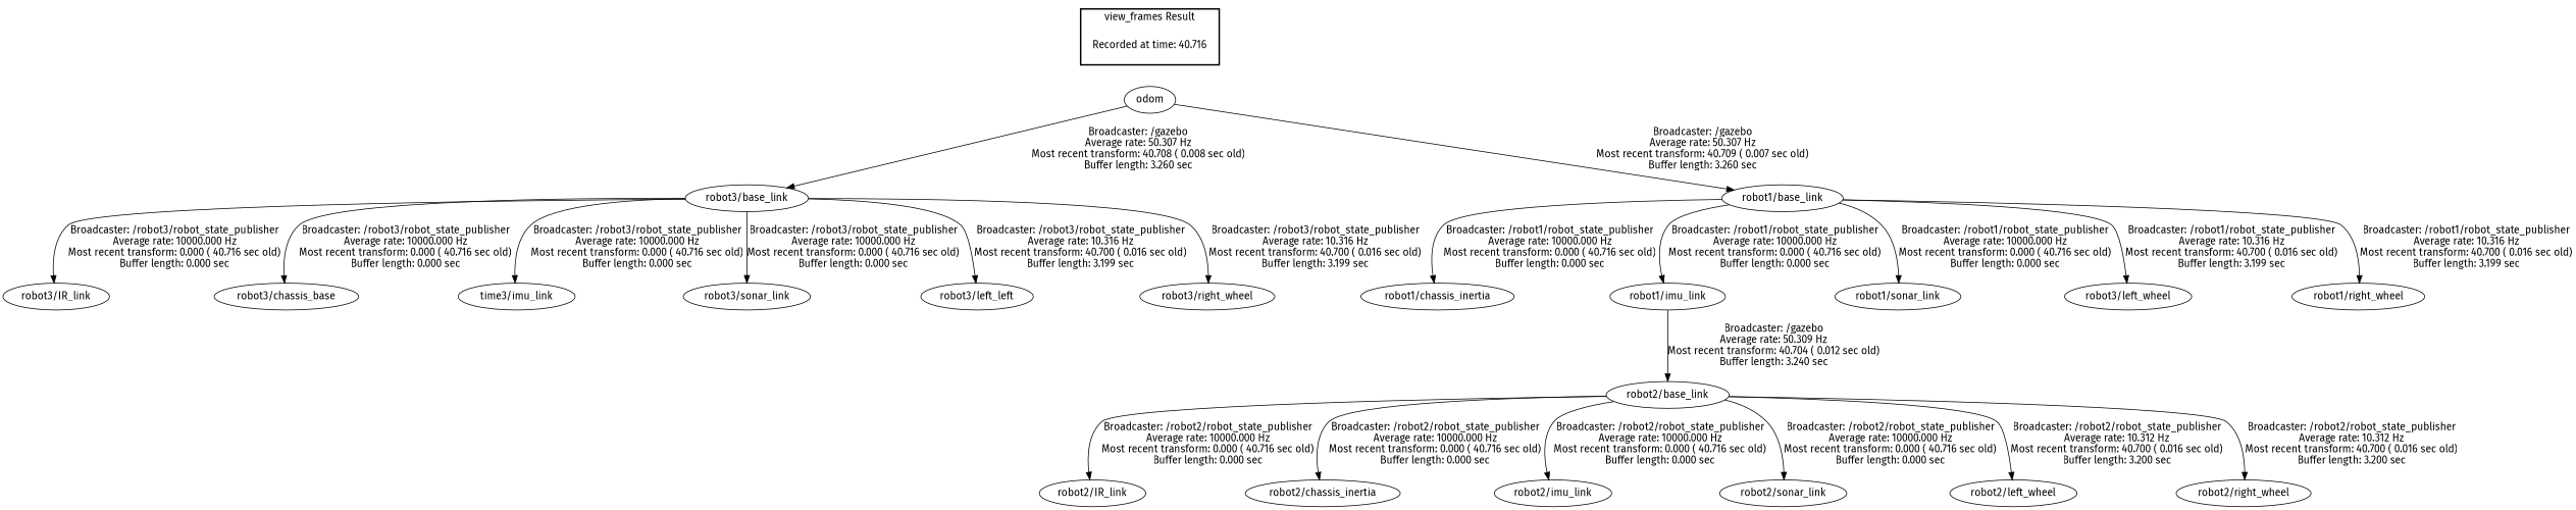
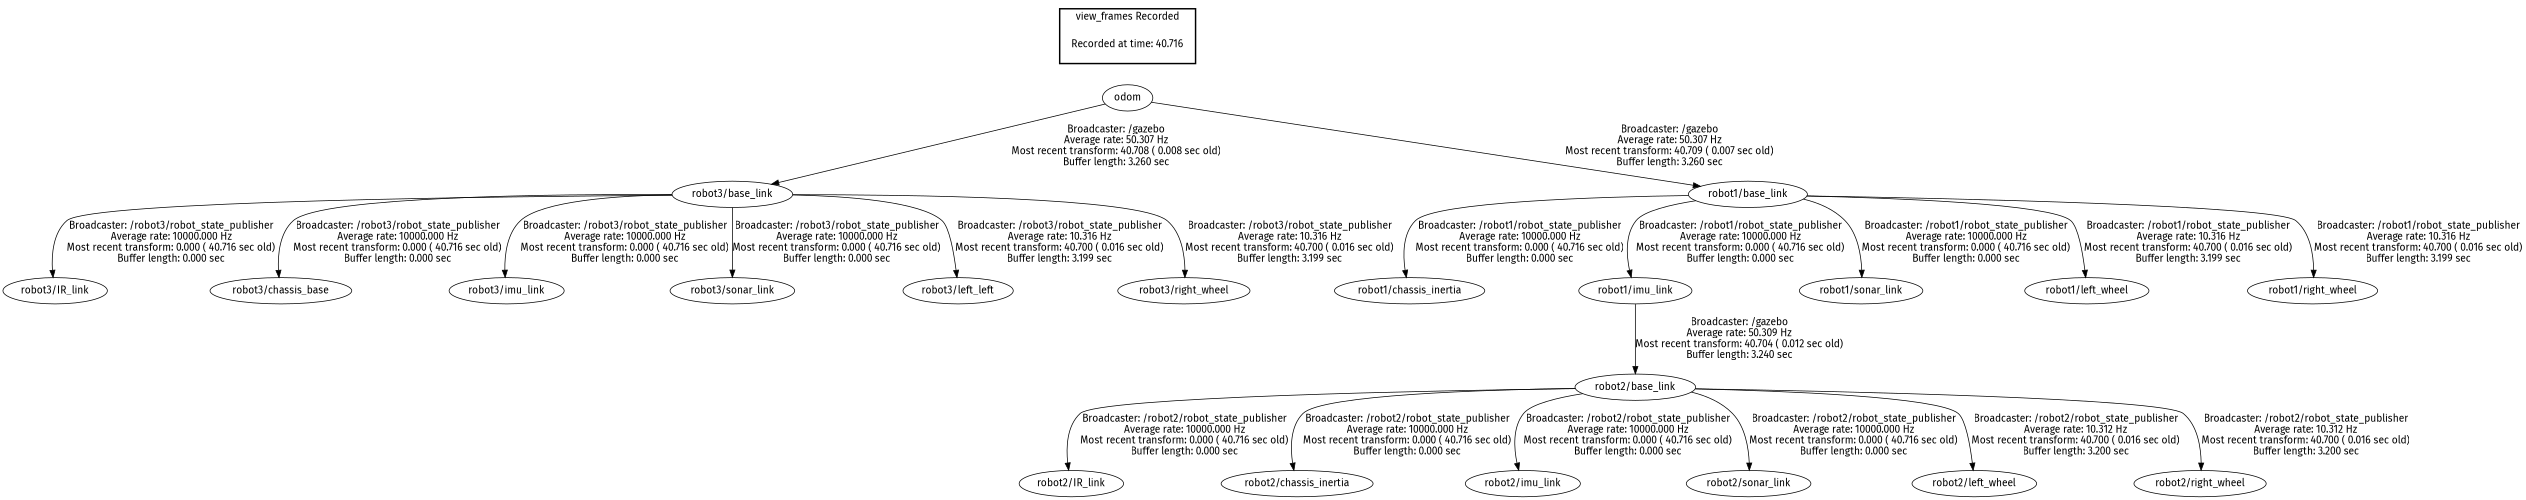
  digraph {
    fontname="Fira Sans"
    node [fontname="Fira Sans"]
    edge [fontname="Fira Sans"]
    "Recorded at time: 40.716" [shape=plaintext]
    odom
    "robot3/base_link"
    "robot1/base_link"
    "robot3/IR_link"
    n6 [label="robot3/chassis_base"]
-   "robot3/imu_link" [label="time3/imu_link"]
+   "robot3/imu_link"
    "robot3/sonar_link"
    n9 [label="robot3/left_left"]
    "robot3/right_wheel"
    "robot1/chassis_inertia"
    "robot1/imu_link"
    "robot1/sonar_link"
-   "robot1/left_wheel" [label="robot3/left_wheel"]
+   "robot1/left_wheel"
    "robot1/right_wheel"
    "robot2/base_link"
    "robot2/IR_link"
    "robot2/chassis_inertia"
    "robot2/imu_link"
    "robot2/sonar_link"
    "robot2/left_wheel"
    "robot2/right_wheel"
    subgraph cluster_1 {
      color=black
-     label="view_frames Result"
+     label="view_frames Recorded"
      style=bold
      "Recorded at time: 40.716"
    }
    "Recorded at time: 40.716" -> odom [style=invis]
    odom -> "robot3/base_link" [label="Broadcaster: /gazebo\nAverage rate: 50.307 Hz\nMost recent transform: 40.708 ( 0.008 sec old)\nBuffer length: 3.260 sec\n"]
    odom -> "robot1/base_link" [label="Broadcaster: /gazebo\nAverage rate: 50.307 Hz\nMost recent transform: 40.709 ( 0.007 sec old)\nBuffer length: 3.260 sec\n"]
    "robot3/base_link" -> "robot3/IR_link" [label="Broadcaster: /robot3/robot_state_publisher\nAverage rate: 10000.000 Hz\nMost recent transform: 0.000 ( 40.716 sec old)\nBuffer length: 0.000 sec\n"]
    "robot3/base_link" -> n6 [label="Broadcaster: /robot3/robot_state_publisher\nAverage rate: 10000.000 Hz\nMost recent transform: 0.000 ( 40.716 sec old)\nBuffer length: 0.000 sec\n"]
    "robot3/base_link" -> "robot3/imu_link" [label="Broadcaster: /robot3/robot_state_publisher\nAverage rate: 10000.000 Hz\nMost recent transform: 0.000 ( 40.716 sec old)\nBuffer length: 0.000 sec\n"]
    "robot3/base_link" -> "robot3/sonar_link" [label="Broadcaster: /robot3/robot_state_publisher\nAverage rate: 10000.000 Hz\nMost recent transform: 0.000 ( 40.716 sec old)\nBuffer length: 0.000 sec\n"]
    "robot3/base_link" -> n9 [label="Broadcaster: /robot3/robot_state_publisher\nAverage rate: 10.316 Hz\nMost recent transform: 40.700 ( 0.016 sec old)\nBuffer length: 3.199 sec\n"]
    "robot3/base_link" -> "robot3/right_wheel" [label="Broadcaster: /robot3/robot_state_publisher\nAverage rate: 10.316 Hz\nMost recent transform: 40.700 ( 0.016 sec old)\nBuffer length: 3.199 sec\n"]
    "robot1/base_link" -> "robot1/chassis_inertia" [label="Broadcaster: /robot1/robot_state_publisher\nAverage rate: 10000.000 Hz\nMost recent transform: 0.000 ( 40.716 sec old)\nBuffer length: 0.000 sec\n"]
    "robot1/base_link" -> "robot1/imu_link" [label="Broadcaster: /robot1/robot_state_publisher\nAverage rate: 10000.000 Hz\nMost recent transform: 0.000 ( 40.716 sec old)\nBuffer length: 0.000 sec\n"]
    "robot1/base_link" -> "robot1/sonar_link" [label="Broadcaster: /robot1/robot_state_publisher\nAverage rate: 10000.000 Hz\nMost recent transform: 0.000 ( 40.716 sec old)\nBuffer length: 0.000 sec\n"]
    "robot1/base_link" -> "robot1/left_wheel" [label="Broadcaster: /robot1/robot_state_publisher\nAverage rate: 10.316 Hz\nMost recent transform: 40.700 ( 0.016 sec old)\nBuffer length: 3.199 sec\n"]
    "robot1/base_link" -> "robot1/right_wheel" [label="Broadcaster: /robot1/robot_state_publisher\nAverage rate: 10.316 Hz\nMost recent transform: 40.700 ( 0.016 sec old)\nBuffer length: 3.199 sec\n"]
    "robot1/imu_link" -> "robot2/base_link" [label="Broadcaster: /gazebo\nAverage rate: 50.309 Hz\nMost recent transform: 40.704 ( 0.012 sec old)\nBuffer length: 3.240 sec\n"]
    "robot2/base_link" -> "robot2/IR_link" [label="Broadcaster: /robot2/robot_state_publisher\nAverage rate: 10000.000 Hz\nMost recent transform: 0.000 ( 40.716 sec old)\nBuffer length: 0.000 sec\n"]
    "robot2/base_link" -> "robot2/chassis_inertia" [label="Broadcaster: /robot2/robot_state_publisher\nAverage rate: 10000.000 Hz\nMost recent transform: 0.000 ( 40.716 sec old)\nBuffer length: 0.000 sec\n"]
    "robot2/base_link" -> "robot2/imu_link" [label="Broadcaster: /robot2/robot_state_publisher\nAverage rate: 10000.000 Hz\nMost recent transform: 0.000 ( 40.716 sec old)\nBuffer length: 0.000 sec\n"]
    "robot2/base_link" -> "robot2/sonar_link" [label="Broadcaster: /robot2/robot_state_publisher\nAverage rate: 10000.000 Hz\nMost recent transform: 0.000 ( 40.716 sec old)\nBuffer length: 0.000 sec\n"]
    "robot2/base_link" -> "robot2/left_wheel" [label="Broadcaster: /robot2/robot_state_publisher\nAverage rate: 10.312 Hz\nMost recent transform: 40.700 ( 0.016 sec old)\nBuffer length: 3.200 sec\n"]
    "robot2/base_link" -> "robot2/right_wheel" [label="Broadcaster: /robot2/robot_state_publisher\nAverage rate: 10.312 Hz\nMost recent transform: 40.700 ( 0.016 sec old)\nBuffer length: 3.200 sec\n"]
  }
